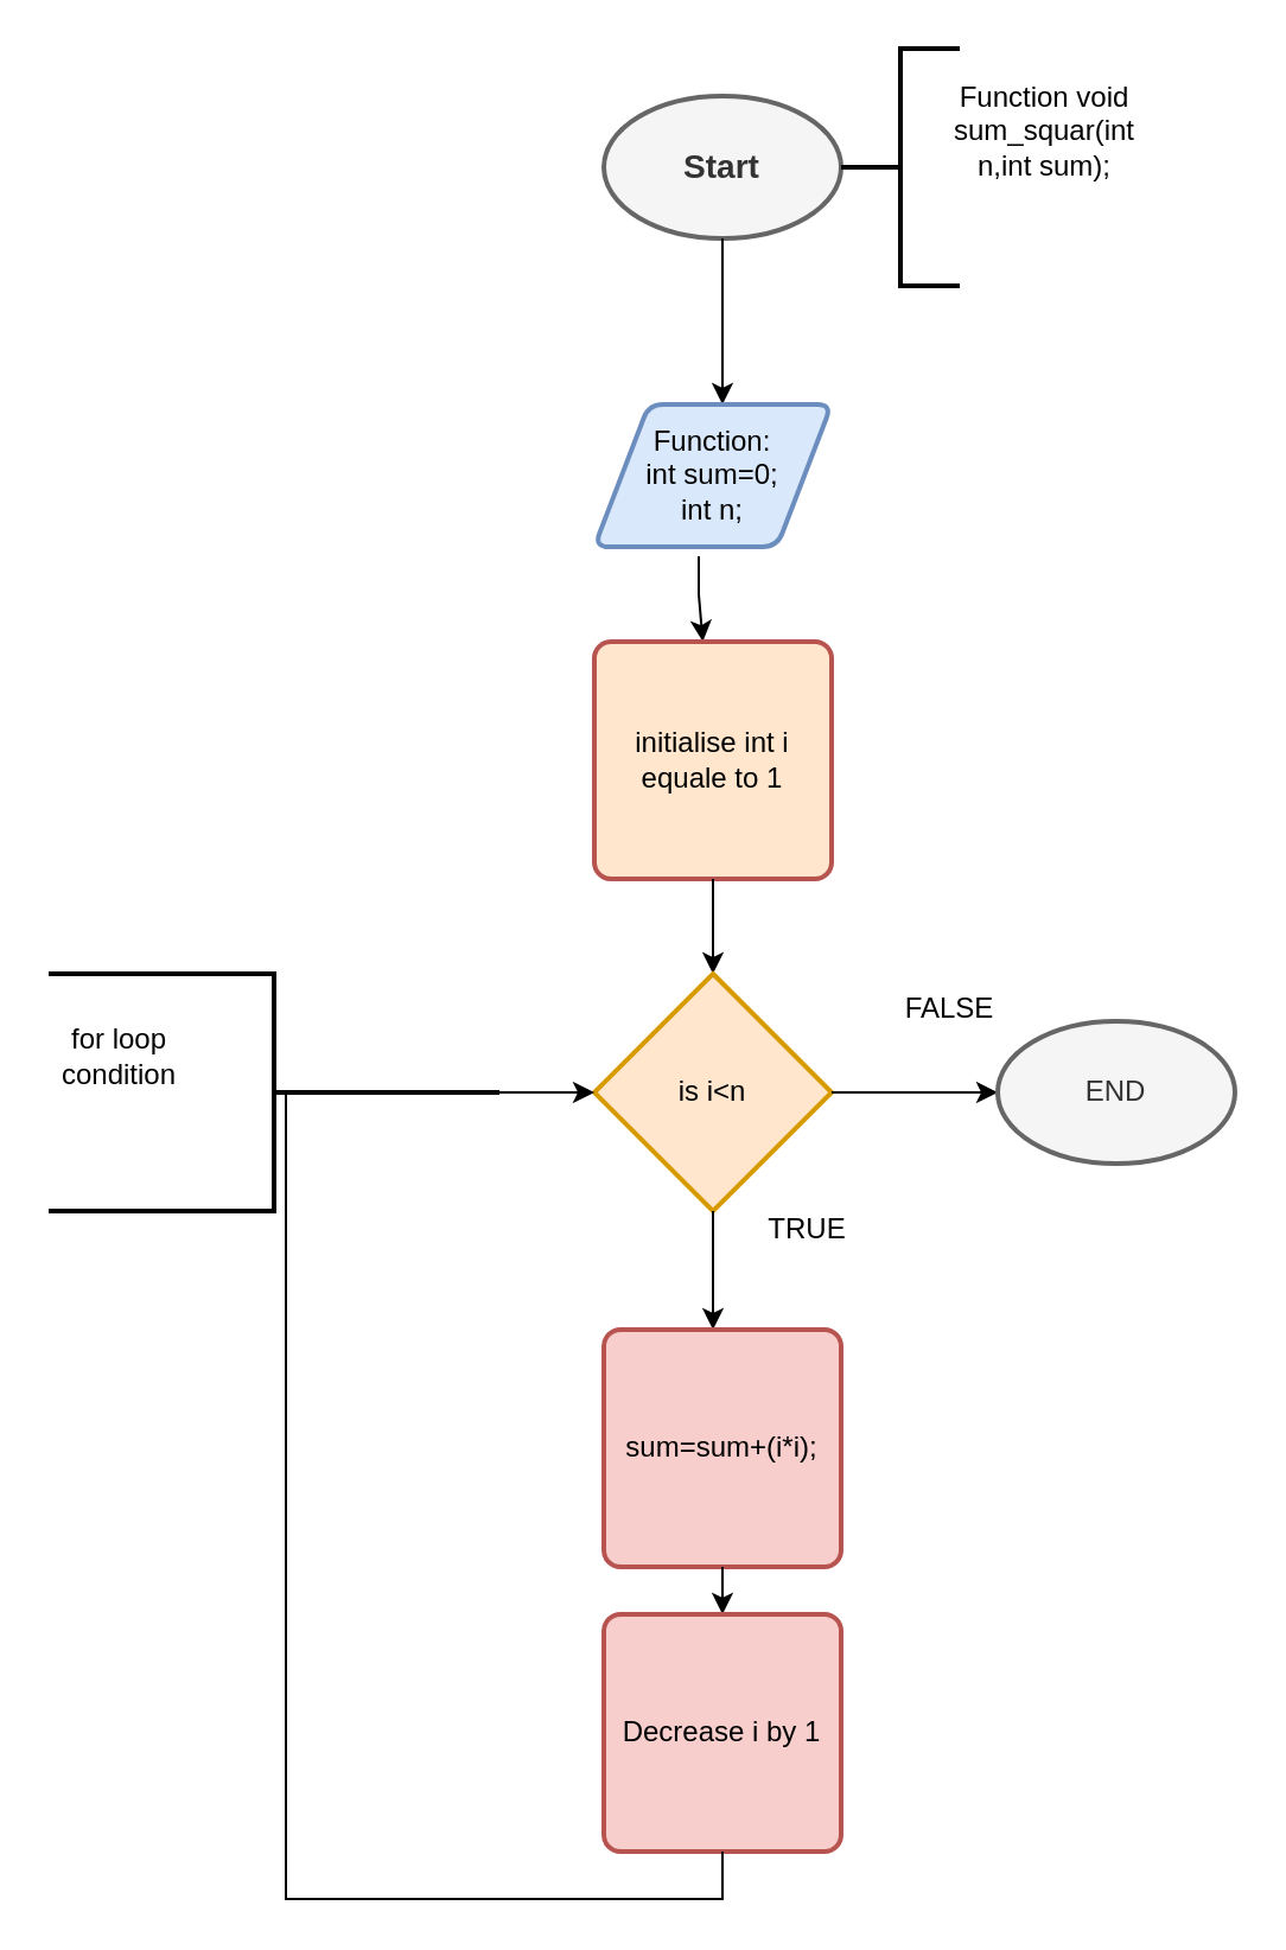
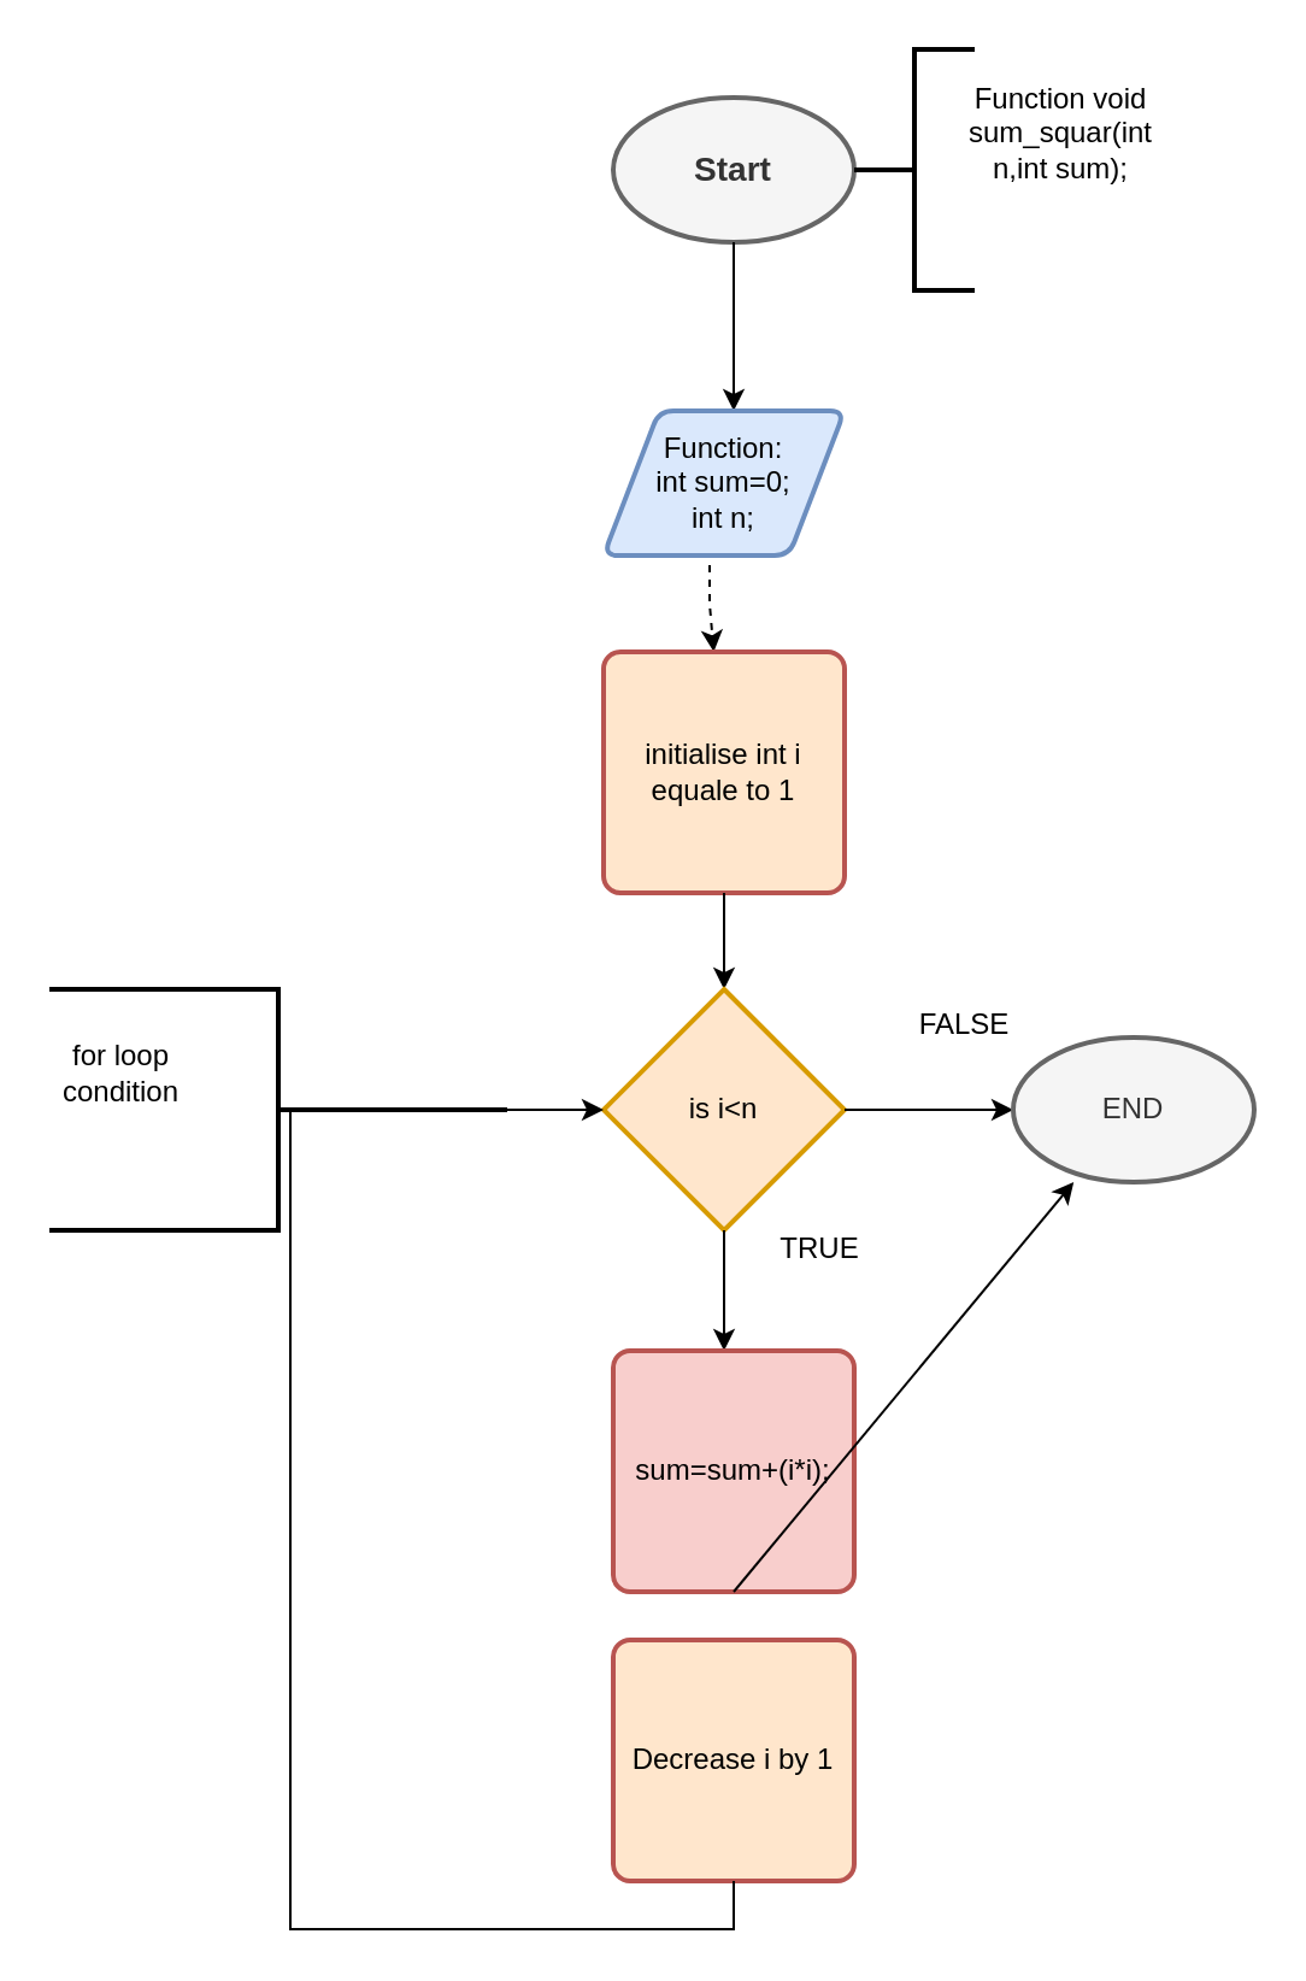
  <mxCell id="0" />
  <mxCell id="1" parent="0" />
  <mxCell id="2" value="&lt;h3&gt;Start&lt;/h3&gt;" style="strokeWidth=2;html=1;shape=mxgraph.flowchart.start_1;whiteSpace=wrap;labelBackgroundColor=none;fillColor=#f5f5f5;fontColor=#333333;strokeColor=#666666;" vertex="1" parent="1"><mxGeometry x="254" y="40" width="100" height="60" as="geometry" /></mxCell>
  <mxCell id="3" value="" style="endArrow=classic;html=1;rounded=0;exitX=0.5;exitY=1;exitDx=0;exitDy=0;exitPerimeter=0;" edge="1" parent="1" source="2"><mxGeometry width="50" height="50" relative="1" as="geometry"><mxPoint x="330" y="290" as="sourcePoint" /><mxPoint x="304" y="170" as="targetPoint" /></mxGeometry></mxCell>
  <mxCell id="4" value="&lt;div&gt;Function:&lt;/div&gt;&lt;div&gt;int sum=0;&lt;/div&gt;&lt;div&gt;int n;&lt;br&gt;&lt;/div&gt;" style="shape=parallelogram;html=1;strokeWidth=2;perimeter=parallelogramPerimeter;whiteSpace=wrap;rounded=1;arcSize=12;size=0.23;fillColor=#dae8fc;strokeColor=#6c8ebf;" vertex="1" parent="1"><mxGeometry x="250" y="170" width="100" height="60" as="geometry" /></mxCell>
  <mxCell id="5" value="" style="strokeWidth=2;html=1;shape=mxgraph.flowchart.annotation_2;align=left;labelPosition=right;pointerEvents=1;" vertex="1" parent="1"><mxGeometry x="354" y="20" width="50" height="100" as="geometry" /></mxCell>
  <mxCell id="6" value="Function void sum_squar(int n,int sum);" style="text;strokeColor=none;align=center;fillColor=none;html=1;verticalAlign=middle;whiteSpace=wrap;rounded=0;" vertex="1" parent="1"><mxGeometry x="410" y="40" width="60" height="30" as="geometry" /></mxCell>
- <mxCell id="7" value="" style="endArrow=classic;html=1;rounded=0;exitX=0.44;exitY=1.067;exitDx=0;exitDy=0;exitPerimeter=0;" edge="1" parent="1" source="4" target="8"><mxGeometry width="50" height="50" relative="1" as="geometry"><mxPoint x="330" y="410" as="sourcePoint" /><mxPoint x="294" y="290" as="targetPoint" /><Array as="points"><mxPoint x="294" y="250" /></Array></mxGeometry></mxCell>
+ <mxCell id="7" value="" style="endArrow=classic;html=1;rounded=0;exitX=0.44;exitY=1.067;exitDx=0;exitDy=0;exitPerimeter=0;dashed=1;" edge="1" parent="1" source="4" target="8"><mxGeometry width="50" height="50" relative="1" as="geometry"><mxPoint x="330" y="410" as="sourcePoint" /><mxPoint x="294" y="290" as="targetPoint" /><Array as="points"><mxPoint x="294" y="250" /></Array></mxGeometry></mxCell>
  <mxCell id="8" value="&lt;div&gt;initialise int i&lt;/div&gt;&lt;div&gt;equale to 1&lt;br&gt;&lt;/div&gt;" style="rounded=1;whiteSpace=wrap;html=1;absoluteArcSize=1;arcSize=14;strokeWidth=2;labelBackgroundColor=none;fillColor=#ffe6cc;strokeColor=#b85450;" vertex="1" parent="1"><mxGeometry x="250" y="270" width="100" height="100" as="geometry" /></mxCell>
  <mxCell id="9" value="" style="endArrow=classic;html=1;rounded=0;exitX=0.5;exitY=1;exitDx=0;exitDy=0;" edge="1" parent="1" source="8"><mxGeometry width="50" height="50" relative="1" as="geometry"><mxPoint x="330" y="410" as="sourcePoint" /><mxPoint x="300" y="410" as="targetPoint" /></mxGeometry></mxCell>
  <mxCell id="10" value="is i&amp;lt;n" style="strokeWidth=2;html=1;shape=mxgraph.flowchart.decision;whiteSpace=wrap;fillColor=#ffe6cc;strokeColor=#d79b00;" vertex="1" parent="1"><mxGeometry x="250" y="410" width="100" height="100" as="geometry" /></mxCell>
  <mxCell id="11" value="" style="endArrow=classic;html=1;rounded=0;" edge="1" parent="1"><mxGeometry width="50" height="50" relative="1" as="geometry"><mxPoint x="350" y="460" as="sourcePoint" /><mxPoint x="420" y="460" as="targetPoint" /></mxGeometry></mxCell>
  <mxCell id="12" value="FALSE" style="text;strokeColor=none;align=center;fillColor=none;html=1;verticalAlign=middle;whiteSpace=wrap;rounded=0;" vertex="1" parent="1"><mxGeometry x="370" y="410" width="60" height="30" as="geometry" /></mxCell>
  <mxCell id="13" value="END" style="strokeWidth=2;html=1;shape=mxgraph.flowchart.start_1;whiteSpace=wrap;fillColor=#f5f5f5;fontColor=#333333;strokeColor=#666666;" vertex="1" parent="1"><mxGeometry x="420" y="430" width="100" height="60" as="geometry" /></mxCell>
  <mxCell id="14" value="" style="endArrow=classic;html=1;rounded=0;exitX=0.5;exitY=1;exitDx=0;exitDy=0;exitPerimeter=0;" edge="1" parent="1" source="10"><mxGeometry width="50" height="50" relative="1" as="geometry"><mxPoint x="310" y="550" as="sourcePoint" /><mxPoint x="300" y="560" as="targetPoint" /></mxGeometry></mxCell>
  <mxCell id="15" value="&lt;div&gt;TRUE&lt;/div&gt;&lt;div&gt;&lt;br&gt;&lt;/div&gt;" style="text;strokeColor=none;align=center;fillColor=none;html=1;verticalAlign=middle;whiteSpace=wrap;rounded=0;" vertex="1" parent="1"><mxGeometry x="310" y="510" width="60" height="30" as="geometry" /></mxCell>
  <mxCell id="16" value="sum=sum+(i*i);" style="rounded=1;whiteSpace=wrap;html=1;absoluteArcSize=1;arcSize=14;strokeWidth=2;fillColor=#f8cecc;strokeColor=#b85450;" vertex="1" parent="1"><mxGeometry x="254" y="560" width="100" height="100" as="geometry" /></mxCell>
- <mxCell id="17" value="" style="endArrow=classic;html=1;rounded=0;exitX=0.5;exitY=1;exitDx=0;exitDy=0;" edge="1" parent="1" source="16" target="18"><mxGeometry width="50" height="50" relative="1" as="geometry"><mxPoint x="330" y="620" as="sourcePoint" /><mxPoint x="304" y="700" as="targetPoint" /></mxGeometry></mxCell>
- <mxCell id="18" value="Decrease i by 1" style="rounded=1;whiteSpace=wrap;html=1;absoluteArcSize=1;arcSize=14;strokeWidth=2;fillColor=#f8cecc;strokeColor=#b85450;" vertex="1" parent="1"><mxGeometry x="254" y="680" width="100" height="100" as="geometry" /></mxCell>
+ <mxCell id="17" value="" style="endArrow=classic;html=1;rounded=0;exitX=0.5;exitY=1;exitDx=0;exitDy=0;" edge="1" parent="1" source="16" target="13"><mxGeometry width="50" height="50" relative="1" as="geometry"><mxPoint x="330" y="620" as="sourcePoint" /><mxPoint x="304" y="700" as="targetPoint" /></mxGeometry></mxCell>
+ <mxCell id="18" value="Decrease i by 1" style="rounded=1;whiteSpace=wrap;html=1;absoluteArcSize=1;arcSize=14;strokeWidth=2;fillColor=#ffe6cc;strokeColor=#b85450;" vertex="1" parent="1"><mxGeometry x="254" y="680" width="100" height="100" as="geometry" /></mxCell>
  <mxCell id="19" value="" style="endArrow=classic;html=1;rounded=0;exitX=0.5;exitY=1;exitDx=0;exitDy=0;" edge="1" parent="1" source="18" target="10"><mxGeometry width="50" height="50" relative="1" as="geometry"><mxPoint x="110" y="640" as="sourcePoint" /><mxPoint x="140" y="460" as="targetPoint" /><Array as="points"><mxPoint x="304" y="800" /><mxPoint x="230" y="800" /><mxPoint x="120" y="800" /><mxPoint x="120" y="460" /><mxPoint x="230" y="460" /></Array></mxGeometry></mxCell>
  <mxCell id="20" value="" style="strokeWidth=2;html=1;shape=mxgraph.flowchart.annotation_2;align=left;labelPosition=right;pointerEvents=1;direction=west;" vertex="1" parent="1"><mxGeometry x="20" y="410" width="190" height="100" as="geometry" /></mxCell>
  <mxCell id="21" value="for loop condition" style="text;strokeColor=none;align=center;fillColor=none;html=1;verticalAlign=middle;whiteSpace=wrap;rounded=0;" vertex="1" parent="1"><mxGeometry x="20" y="430" width="60" height="30" as="geometry" /></mxCell>
